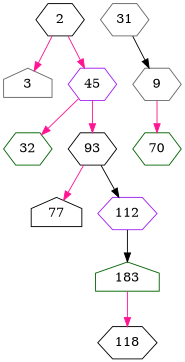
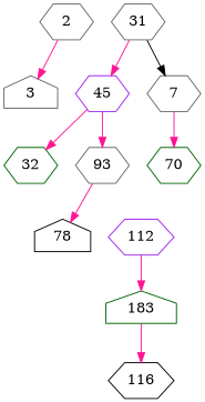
  digraph {
    node [color=gray40 shape=hexagon]
    edge [color=deeppink dir=right]
    3 [shape=house]
-   2 [color=black]
+   2
    n3 [color=darkgreen label=70]
-   9
+   9 [label=7]
    31
    45 [color=purple]
    32 [color=darkgreen]
-   93 [color=black]
-   78 [color=black shape=house label=77]
+   93
+   78 [color=black shape=house]
    112 [color=purple]
    n11 [color=darkgreen label=183 shape=house]
-   116 [color=black label=118]
+   116 [color=black]
    2 -> 3
    9 -> n3
    31 -> 9 [color=black]
-   2 -> 45
+   31 -> 45
    45 -> 32
    45 -> 93
    93 -> 78
-   93 -> 112 [color=black]
-   112 -> n11 [color=black]
+   112 -> n11
    n11 -> 116
  }
